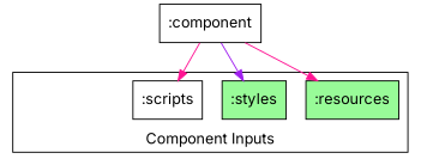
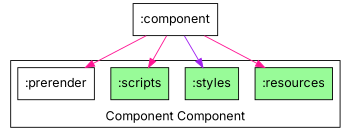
  digraph {
    fontname=Inter
    node [fillcolor=palegreen fontname=Inter shape=box style=filled]
    edge [fontname=Inter]
-   ":scripts" [fillcolor=white]
+   ":prerender" [fillcolor=white]
+   ":scripts"
    ":styles"
    ":resources"
    ":component" [fillcolor=white]
    subgraph cluster_1 {
-     label="Component Inputs"
+     label="Component Component"
      labelloc=b
      subgraph sub_2 {
        label="Component Inputs"
        labelloc=b
        rank=same
        rankdir=LR
+       ":prerender"
        ":scripts"
        ":styles"
        ":resources"
      }
    }
+   ":prerender" -> ":scripts" [style=invis]
    ":scripts" -> ":styles" [style=invis]
    ":styles" -> ":resources" [style=invis]
+   ":component" -> ":prerender" [color=deeppink]
    ":component" -> ":scripts" [color=deeppink]
    ":component" -> ":styles" [color=purple]
    ":component" -> ":resources" [color=deeppink]
  }
